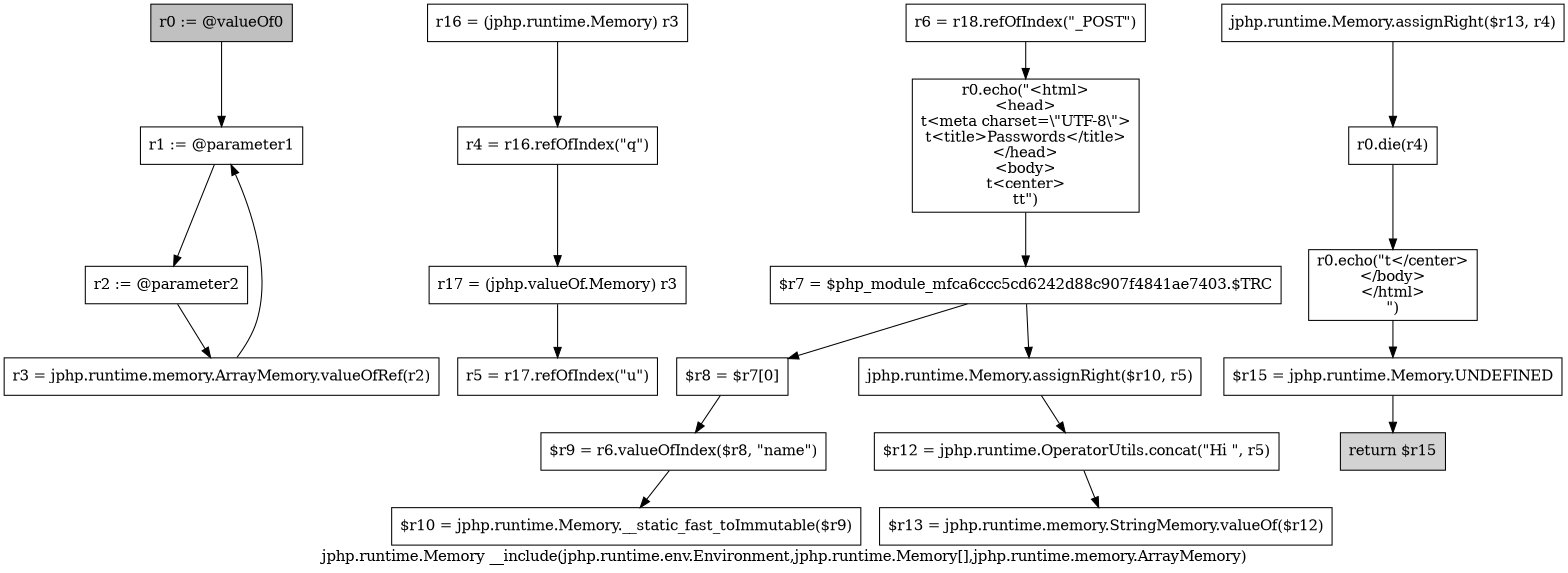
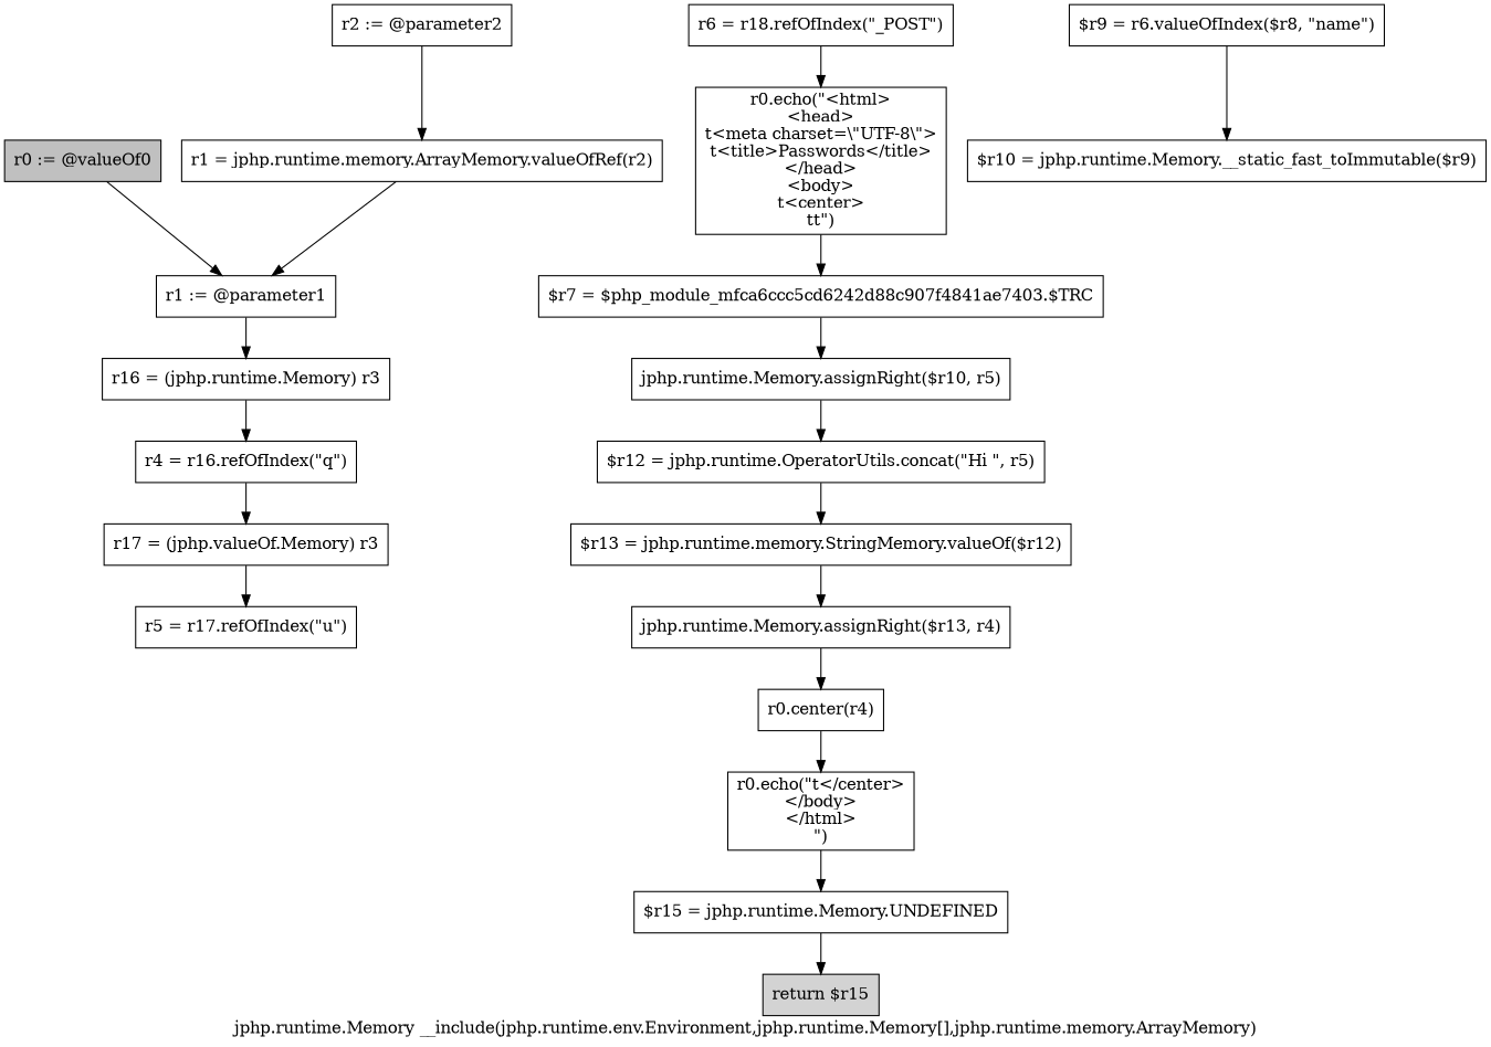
  digraph {
    label="jphp.runtime.Memory __include(jphp.runtime.env.Environment,jphp.runtime.Memory[],jphp.runtime.memory.ArrayMemory)"
    node [shape=box]
    n1 [fillcolor=gray label="r0 := @valueOf0" style=filled]
    n2 [label="r1 := @parameter1"]
    n3 [label="r2 := @parameter2"]
-   n4 [label="r3 = jphp.runtime.memory.ArrayMemory.valueOfRef(r2)"]
+   n4 [label="r1 = jphp.runtime.memory.ArrayMemory.valueOfRef(r2)"]
    n5 [label="r16 = (jphp.runtime.Memory) r3"]
    n6 [label="r4 = r16.refOfIndex(\"q\")"]
    n7 [label="r17 = (jphp.valueOf.Memory) r3"]
    n8 [label="r5 = r17.refOfIndex(\"u\")"]
    n9 [label="r6 = r18.refOfIndex(\"_POST\")"]
    n10 [label="r0.echo(\"<html>\n<head>\n\t<meta charset=\\\"UTF-8\\\">\n\t<title>Passwords</title>\n</head>\n<body>\n\t<center>\n\t\t\")"]
    n11 [label="$r7 = $php_module_mfca6ccc5cd6242d88c907f4841ae7403.$TRC"]
-   n12 [label="$r8 = $r7[0]"]
    n13 [label="jphp.runtime.Memory.assignRight($r10, r5)"]
    n14 [label="$r9 = r6.valueOfIndex($r8, \"name\")"]
    n15 [label="$r10 = jphp.runtime.Memory.__static_fast_toImmutable($r9)"]
    n16 [label="$r12 = jphp.runtime.OperatorUtils.concat(\"Hi \", r5)"]
    n17 [label="$r13 = jphp.runtime.memory.StringMemory.valueOf($r12)"]
    n18 [label="jphp.runtime.Memory.assignRight($r13, r4)"]
-   n19 [label="r0.die(r4)"]
+   n19 [label="r0.center(r4)"]
    n20 [label="r0.echo(\"\t</center>\n</body>\n</html>\n\")"]
    n21 [label="$r15 = jphp.runtime.Memory.UNDEFINED"]
    n22 [fillcolor=lightgray label="return $r15" style=filled]
    n1 -> n2
-   n2 -> n3
+   n2 -> n5
    n3 -> n4
    n4 -> n2
    n5 -> n6
    n6 -> n7
    n7 -> n8
    n9 -> n10
    n10 -> n11
-   n11 -> n12
    n11 -> n13
-   n12 -> n14
    n13 -> n16
    n14 -> n15
    n16 -> n17
+   n17 -> n18
    n18 -> n19
    n19 -> n20
    n20 -> n21
    n21 -> n22
  }
